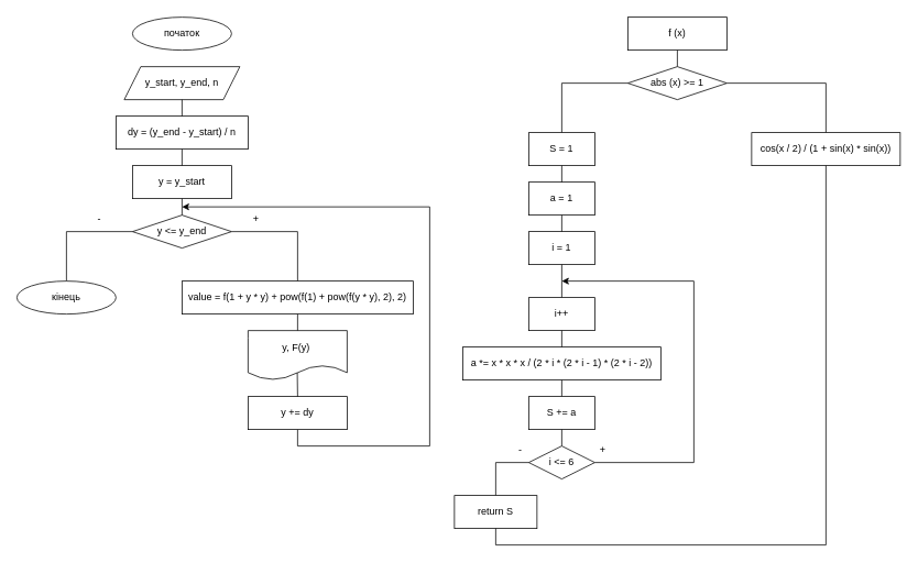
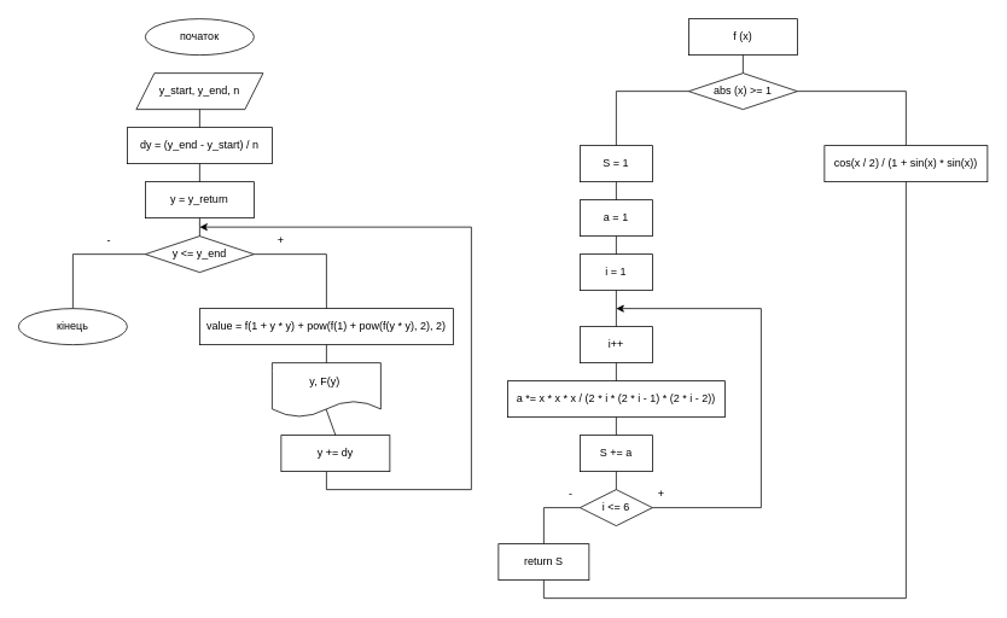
  <mxCell id="0" />
  <mxCell id="1" parent="0" />
  <mxCell id="2" value="початок" style="ellipse;whiteSpace=wrap;html=1;" vertex="1" parent="1"><mxGeometry x="160" y="20" width="120" height="40" as="geometry" /></mxCell>
  <mxCell id="3" value="&lt;div&gt;y_start, y_end, n&lt;/div&gt;" style="shape=parallelogram;perimeter=parallelogramPerimeter;whiteSpace=wrap;html=1;fixedSize=1;" vertex="1" parent="1"><mxGeometry x="150" y="80" width="140" height="40" as="geometry" /></mxCell>
  <mxCell id="4" value="dy = (y_end - y_start) / n" style="rounded=0;whiteSpace=wrap;html=1;" vertex="1" parent="1"><mxGeometry x="140" y="140" width="160" height="40" as="geometry" /></mxCell>
- <mxCell id="5" value="y = y_start" style="rounded=0;whiteSpace=wrap;html=1;" vertex="1" parent="1"><mxGeometry x="160" y="200" width="120" height="40" as="geometry" /></mxCell>
+ <mxCell id="5" value="y = y_return" style="rounded=0;whiteSpace=wrap;html=1;" vertex="1" parent="1"><mxGeometry x="160" y="200" width="120" height="40" as="geometry" /></mxCell>
  <mxCell id="6" value="y &amp;lt;= y_end" style="rhombus;whiteSpace=wrap;html=1;" vertex="1" parent="1"><mxGeometry x="160" y="260" width="120" height="40" as="geometry" /></mxCell>
  <mxCell id="7" value="" style="endArrow=none;html=1;rounded=0;entryX=0;entryY=0.5;entryDx=0;entryDy=0;" edge="1" parent="1" target="6"><mxGeometry width="50" height="50" relative="1" as="geometry"><mxPoint x="80" y="280" as="sourcePoint" /><mxPoint x="230" y="260" as="targetPoint" /></mxGeometry></mxCell>
  <mxCell id="8" value="" style="endArrow=none;html=1;rounded=0;" edge="1" parent="1"><mxGeometry width="50" height="50" relative="1" as="geometry"><mxPoint x="80" y="280" as="sourcePoint" /><mxPoint x="80" y="340" as="targetPoint" /></mxGeometry></mxCell>
  <mxCell id="9" value="кінець" style="ellipse;whiteSpace=wrap;html=1;" vertex="1" parent="1"><mxGeometry x="20" y="340" width="120" height="40" as="geometry" /></mxCell>
  <mxCell id="10" value="" style="endArrow=none;html=1;rounded=0;exitX=1;exitY=0.5;exitDx=0;exitDy=0;" edge="1" parent="1" source="6"><mxGeometry width="50" height="50" relative="1" as="geometry"><mxPoint x="180" y="360" as="sourcePoint" /><mxPoint x="360" y="280" as="targetPoint" /></mxGeometry></mxCell>
  <mxCell id="11" value="" style="endArrow=none;html=1;rounded=0;" edge="1" parent="1"><mxGeometry width="50" height="50" relative="1" as="geometry"><mxPoint x="360" y="340" as="sourcePoint" /><mxPoint x="360" y="280" as="targetPoint" /></mxGeometry></mxCell>
  <mxCell id="12" value="" style="endArrow=none;html=1;rounded=0;entryX=0.5;entryY=1;entryDx=0;entryDy=0;exitX=0.5;exitY=0;exitDx=0;exitDy=0;" edge="1" parent="1" source="6" target="5"><mxGeometry width="50" height="50" relative="1" as="geometry"><mxPoint x="180" y="290" as="sourcePoint" /><mxPoint x="230" y="240" as="targetPoint" /></mxGeometry></mxCell>
  <mxCell id="13" value="" style="endArrow=none;html=1;rounded=0;entryX=0.5;entryY=1;entryDx=0;entryDy=0;exitX=0.5;exitY=0;exitDx=0;exitDy=0;" edge="1" parent="1" source="5" target="4"><mxGeometry width="50" height="50" relative="1" as="geometry"><mxPoint x="180" y="290" as="sourcePoint" /><mxPoint x="230" y="240" as="targetPoint" /></mxGeometry></mxCell>
  <mxCell id="14" value="" style="endArrow=none;html=1;rounded=0;entryX=0.5;entryY=1;entryDx=0;entryDy=0;exitX=0.5;exitY=0;exitDx=0;exitDy=0;" edge="1" parent="1" source="4" target="3"><mxGeometry width="50" height="50" relative="1" as="geometry"><mxPoint x="180" y="290" as="sourcePoint" /><mxPoint x="230" y="240" as="targetPoint" /></mxGeometry></mxCell>
  <mxCell id="15" value="value = f(1 + y * y) + pow(f(1) + pow(f(y * y), 2), 2)" style="rounded=0;whiteSpace=wrap;html=1;" vertex="1" parent="1"><mxGeometry x="220" y="340" width="280" height="40" as="geometry" /></mxCell>
  <mxCell id="16" value="y, F(y)&amp;nbsp;" style="shape=document;whiteSpace=wrap;html=1;boundedLbl=1;" vertex="1" parent="1"><mxGeometry x="300" y="400" width="120" height="60" as="geometry" /></mxCell>
  <mxCell id="17" style="edgeStyle=orthogonalEdgeStyle;rounded=0;orthogonalLoop=1;jettySize=auto;html=1;" edge="1" parent="1" source="18"><mxGeometry relative="1" as="geometry"><mxPoint x="220" y="250" as="targetPoint" /><Array as="points"><mxPoint x="360" y="540" /><mxPoint x="520" y="540" /><mxPoint x="520" y="250" /></Array></mxGeometry></mxCell>
- <mxCell id="18" value="y += dy" style="rounded=0;whiteSpace=wrap;html=1;" vertex="1" parent="1"><mxGeometry x="300" y="480" width="120" height="40" as="geometry" /></mxCell>
+ <mxCell id="18" value="y += dy" style="rounded=0;whiteSpace=wrap;html=1;" vertex="1" parent="1"><mxGeometry x="310" y="480" width="120" height="40" as="geometry" /></mxCell>
  <mxCell id="19" value="" style="endArrow=none;html=1;rounded=0;entryX=0.5;entryY=1;entryDx=0;entryDy=0;exitX=0.5;exitY=0;exitDx=0;exitDy=0;" edge="1" parent="1" source="16" target="15"><mxGeometry width="50" height="50" relative="1" as="geometry"><mxPoint x="250" y="430" as="sourcePoint" /><mxPoint x="300" y="380" as="targetPoint" /></mxGeometry></mxCell>
  <mxCell id="20" value="" style="endArrow=none;html=1;rounded=0;entryX=0.497;entryY=0.853;entryDx=0;entryDy=0;entryPerimeter=0;exitX=0.5;exitY=0;exitDx=0;exitDy=0;" edge="1" parent="1" source="18" target="16"><mxGeometry width="50" height="50" relative="1" as="geometry"><mxPoint x="310" y="460" as="sourcePoint" /><mxPoint x="360" y="410" as="targetPoint" /></mxGeometry></mxCell>
  <mxCell id="21" value="+" style="text;html=1;whiteSpace=wrap;strokeColor=none;fillColor=none;align=center;verticalAlign=middle;rounded=0;" vertex="1" parent="1"><mxGeometry x="280" y="250" width="60" height="30" as="geometry" /></mxCell>
  <mxCell id="22" value="-" style="text;html=1;whiteSpace=wrap;strokeColor=none;fillColor=none;align=center;verticalAlign=middle;rounded=0;" vertex="1" parent="1"><mxGeometry x="90" y="250" width="60" height="30" as="geometry" /></mxCell>
  <mxCell id="23" value="f (x)" style="rounded=0;whiteSpace=wrap;html=1;" vertex="1" parent="1"><mxGeometry x="760" y="20" width="120" height="40" as="geometry" /></mxCell>
  <mxCell id="24" value="" style="endArrow=none;html=1;rounded=0;entryX=0.5;entryY=1;entryDx=0;entryDy=0;" edge="1" parent="1" target="23"><mxGeometry width="50" height="50" relative="1" as="geometry"><mxPoint x="820" y="80" as="sourcePoint" /><mxPoint x="960" y="220" as="targetPoint" /></mxGeometry></mxCell>
  <mxCell id="25" value="abs (x) &amp;gt;= 1" style="rhombus;whiteSpace=wrap;html=1;" vertex="1" parent="1"><mxGeometry x="760" y="80" width="120" height="40" as="geometry" /></mxCell>
  <mxCell id="26" value="" style="endArrow=none;html=1;rounded=0;exitX=1;exitY=0.5;exitDx=0;exitDy=0;" edge="1" parent="1" source="25"><mxGeometry width="50" height="50" relative="1" as="geometry"><mxPoint x="910" y="270" as="sourcePoint" /><mxPoint x="1000" y="100" as="targetPoint" /></mxGeometry></mxCell>
  <mxCell id="27" value="" style="endArrow=none;html=1;rounded=0;" edge="1" parent="1"><mxGeometry width="50" height="50" relative="1" as="geometry"><mxPoint x="1000" y="160" as="sourcePoint" /><mxPoint x="1000" y="100" as="targetPoint" /></mxGeometry></mxCell>
  <mxCell id="28" value="cos(x / 2) / (1 + sin(x) * sin(x))" style="rounded=0;whiteSpace=wrap;html=1;" vertex="1" parent="1"><mxGeometry x="910" y="160" width="180" height="40" as="geometry" /></mxCell>
  <mxCell id="29" value="" style="endArrow=none;html=1;rounded=0;entryX=0;entryY=0.5;entryDx=0;entryDy=0;" edge="1" parent="1" target="25"><mxGeometry width="50" height="50" relative="1" as="geometry"><mxPoint x="680" y="100" as="sourcePoint" /><mxPoint x="830" y="240" as="targetPoint" /></mxGeometry></mxCell>
  <mxCell id="30" value="" style="endArrow=none;html=1;rounded=0;" edge="1" parent="1"><mxGeometry width="50" height="50" relative="1" as="geometry"><mxPoint x="680" y="160" as="sourcePoint" /><mxPoint x="680" y="100" as="targetPoint" /></mxGeometry></mxCell>
  <mxCell id="31" value="S = 1" style="rounded=0;whiteSpace=wrap;html=1;" vertex="1" parent="1"><mxGeometry x="640" y="160" width="80" height="40" as="geometry" /></mxCell>
  <mxCell id="32" value="a = 1" style="rounded=0;whiteSpace=wrap;html=1;" vertex="1" parent="1"><mxGeometry x="640" y="220" width="80" height="40" as="geometry" /></mxCell>
  <mxCell id="33" value="i = 1" style="rounded=0;whiteSpace=wrap;html=1;" vertex="1" parent="1"><mxGeometry x="640" y="280" width="80" height="40" as="geometry" /></mxCell>
  <mxCell id="34" value="" style="endArrow=none;html=1;rounded=0;entryX=0.5;entryY=1;entryDx=0;entryDy=0;exitX=0.5;exitY=0;exitDx=0;exitDy=0;" edge="1" parent="1" source="32" target="31"><mxGeometry width="50" height="50" relative="1" as="geometry"><mxPoint x="780" y="290" as="sourcePoint" /><mxPoint x="830" y="240" as="targetPoint" /></mxGeometry></mxCell>
  <mxCell id="35" value="" style="endArrow=none;html=1;rounded=0;entryX=0.5;entryY=1;entryDx=0;entryDy=0;exitX=0.5;exitY=0;exitDx=0;exitDy=0;" edge="1" parent="1" source="33" target="32"><mxGeometry width="50" height="50" relative="1" as="geometry"><mxPoint x="780" y="290" as="sourcePoint" /><mxPoint x="830" y="240" as="targetPoint" /></mxGeometry></mxCell>
  <mxCell id="36" value="" style="endArrow=none;html=1;rounded=0;exitX=0.5;exitY=1;exitDx=0;exitDy=0;" edge="1" parent="1" source="33"><mxGeometry width="50" height="50" relative="1" as="geometry"><mxPoint x="780" y="290" as="sourcePoint" /><mxPoint x="680" y="360" as="targetPoint" /></mxGeometry></mxCell>
  <mxCell id="37" value="i++" style="rounded=0;whiteSpace=wrap;html=1;" vertex="1" parent="1"><mxGeometry x="640" y="360" width="80" height="40" as="geometry" /></mxCell>
  <mxCell id="38" value="a *= x * x * x / (2 * i * (2 * i - 1) * (2 * i - 2))" style="rounded=0;whiteSpace=wrap;html=1;" vertex="1" parent="1"><mxGeometry x="560" y="420" width="240" height="40" as="geometry" /></mxCell>
  <mxCell id="39" value="" style="endArrow=none;html=1;rounded=0;exitX=0.5;exitY=1;exitDx=0;exitDy=0;entryX=0.5;entryY=0;entryDx=0;entryDy=0;" edge="1" parent="1" source="37" target="38"><mxGeometry width="50" height="50" relative="1" as="geometry"><mxPoint x="670" y="390" as="sourcePoint" /><mxPoint x="720" y="340" as="targetPoint" /></mxGeometry></mxCell>
  <mxCell id="40" value="" style="endArrow=none;html=1;rounded=0;exitX=0.5;exitY=1;exitDx=0;exitDy=0;" edge="1" parent="1" source="38"><mxGeometry width="50" height="50" relative="1" as="geometry"><mxPoint x="670" y="410" as="sourcePoint" /><mxPoint x="680" y="480" as="targetPoint" /></mxGeometry></mxCell>
  <mxCell id="41" value="S += a" style="rounded=0;whiteSpace=wrap;html=1;" vertex="1" parent="1"><mxGeometry x="640" y="480" width="80" height="40" as="geometry" /></mxCell>
  <mxCell id="42" value="" style="endArrow=none;html=1;rounded=0;exitX=0.5;exitY=1;exitDx=0;exitDy=0;" edge="1" parent="1" source="41"><mxGeometry width="50" height="50" relative="1" as="geometry"><mxPoint x="670" y="510" as="sourcePoint" /><mxPoint x="680" y="540" as="targetPoint" /></mxGeometry></mxCell>
  <mxCell id="43" style="edgeStyle=orthogonalEdgeStyle;rounded=0;orthogonalLoop=1;jettySize=auto;html=1;" edge="1" parent="1" source="44"><mxGeometry relative="1" as="geometry"><mxPoint x="680" y="340" as="targetPoint" /><Array as="points"><mxPoint x="840" y="560" /></Array></mxGeometry></mxCell>
  <mxCell id="44" value="i &amp;lt;= 6" style="rhombus;whiteSpace=wrap;html=1;" vertex="1" parent="1"><mxGeometry x="640" y="540" width="80" height="40" as="geometry" /></mxCell>
  <mxCell id="45" value="" style="endArrow=none;html=1;rounded=0;exitX=0;exitY=0.5;exitDx=0;exitDy=0;" edge="1" parent="1" source="44"><mxGeometry width="50" height="50" relative="1" as="geometry"><mxPoint x="670" y="570" as="sourcePoint" /><mxPoint x="600" y="560" as="targetPoint" /></mxGeometry></mxCell>
  <mxCell id="46" value="" style="endArrow=none;html=1;rounded=0;" edge="1" parent="1"><mxGeometry width="50" height="50" relative="1" as="geometry"><mxPoint x="600" y="560" as="sourcePoint" /><mxPoint x="600" y="600" as="targetPoint" /></mxGeometry></mxCell>
  <mxCell id="47" value="return S" style="rounded=0;whiteSpace=wrap;html=1;" vertex="1" parent="1"><mxGeometry x="550" y="600" width="100" height="40" as="geometry" /></mxCell>
  <mxCell id="48" value="" style="endArrow=none;html=1;rounded=0;exitX=0.5;exitY=1;exitDx=0;exitDy=0;" edge="1" parent="1" source="47"><mxGeometry width="50" height="50" relative="1" as="geometry"><mxPoint x="720" y="490" as="sourcePoint" /><mxPoint x="600" y="660" as="targetPoint" /></mxGeometry></mxCell>
  <mxCell id="49" value="" style="endArrow=none;html=1;rounded=0;" edge="1" parent="1"><mxGeometry width="50" height="50" relative="1" as="geometry"><mxPoint x="600" y="660" as="sourcePoint" /><mxPoint x="1000" y="660" as="targetPoint" /></mxGeometry></mxCell>
  <mxCell id="50" value="" style="endArrow=none;html=1;rounded=0;entryX=0.5;entryY=1;entryDx=0;entryDy=0;" edge="1" parent="1" target="28"><mxGeometry width="50" height="50" relative="1" as="geometry"><mxPoint x="1000" y="660" as="sourcePoint" /><mxPoint x="960" y="460" as="targetPoint" /></mxGeometry></mxCell>
  <mxCell id="51" value="+" style="text;html=1;whiteSpace=wrap;strokeColor=none;fillColor=none;align=center;verticalAlign=middle;rounded=0;" vertex="1" parent="1"><mxGeometry x="700" y="530" width="60" height="30" as="geometry" /></mxCell>
  <mxCell id="52" value="-" style="text;html=1;whiteSpace=wrap;strokeColor=none;fillColor=none;align=center;verticalAlign=middle;rounded=0;" vertex="1" parent="1"><mxGeometry x="600" y="530" width="60" height="30" as="geometry" /></mxCell>
